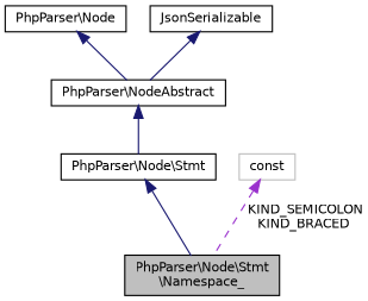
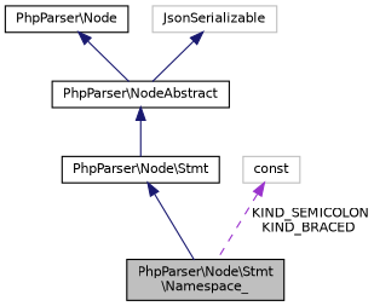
  digraph {
    node [color=black fillcolor=white fontname=Helvetica fontsize=10 shape=record style=filled]
    edge [color=midnightblue dir=back fontname=Helvetica fontsize=10 labelfontname=Helvetica labelfontsize=10 style=solid]
    Node5 [fillcolor=grey75 fontcolor=black height=0.2 label="PhpParser\\Node\\Stmt\l\\Namespace_" width=0.4]
    Node6 [height=0.2 label="PhpParser\\Node\\Stmt" width=0.4]
    Node7 [height=0.2 label="PhpParser\\NodeAbstract" width=0.4]
    Node8 [height=0.2 label="PhpParser\\Node" width=0.4]
-   n5 [height=0.2 label=JsonSerializable width=0.4]
+   n5 [color=grey75 height=0.2 label=JsonSerializable width=0.4]
    n6 [color=grey75 height=0.2 label=const width=0.4]
    Node6 -> Node5
    Node7 -> Node6
    Node8 -> Node7
    n5 -> Node7
    n6 -> Node5 [color=darkorchid3 label=" KIND_SEMICOLON\nKIND_BRACED" style=dashed]
  }
